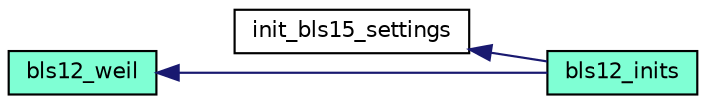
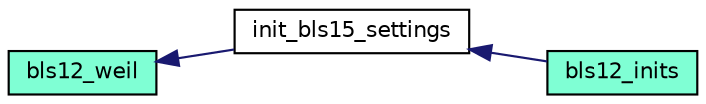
  digraph {
    rankdir=LR
    node [color=black fillcolor=aquamarine fontname=Helvetica fontsize=10 shape=record style=filled]
    edge [color=midnightblue dir=back fontname=Helvetica fontsize=10 labelfontname=Helvetica labelfontsize=10 style=solid]
    n1 [fontcolor=black height=0.2 label=bls12_weil width=0.4]
    n2 [fillcolor=white height=0.2 label=init_bls15_settings width=0.4]
    n3 [height=0.2 label=bls12_inits width=0.4]
-   n1 -> n3
+   n1 -> n2
    n2 -> n3
  }
